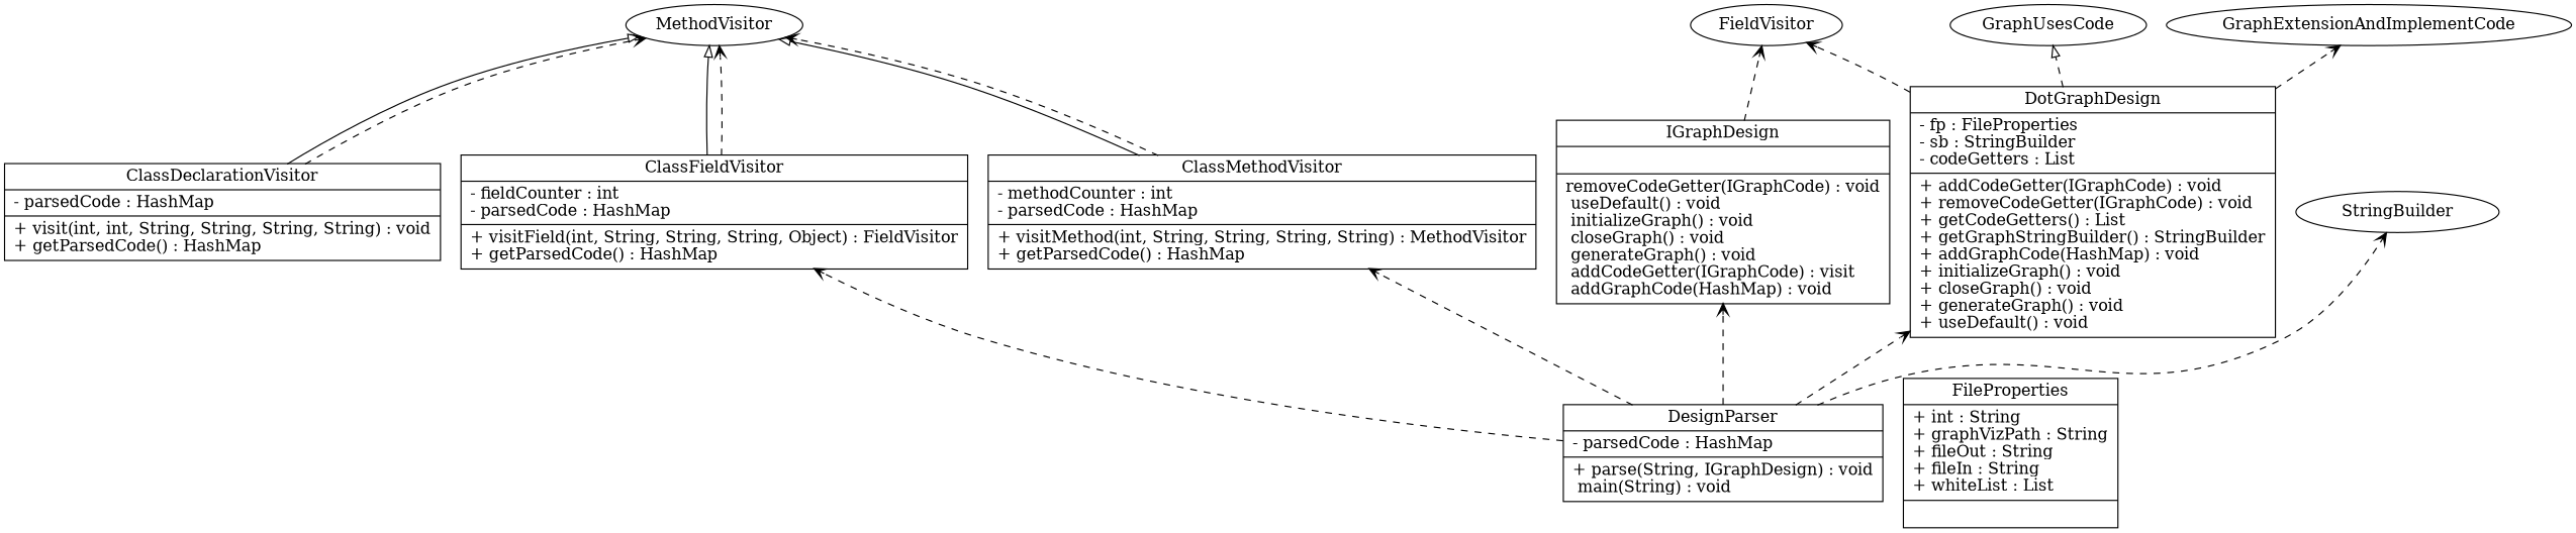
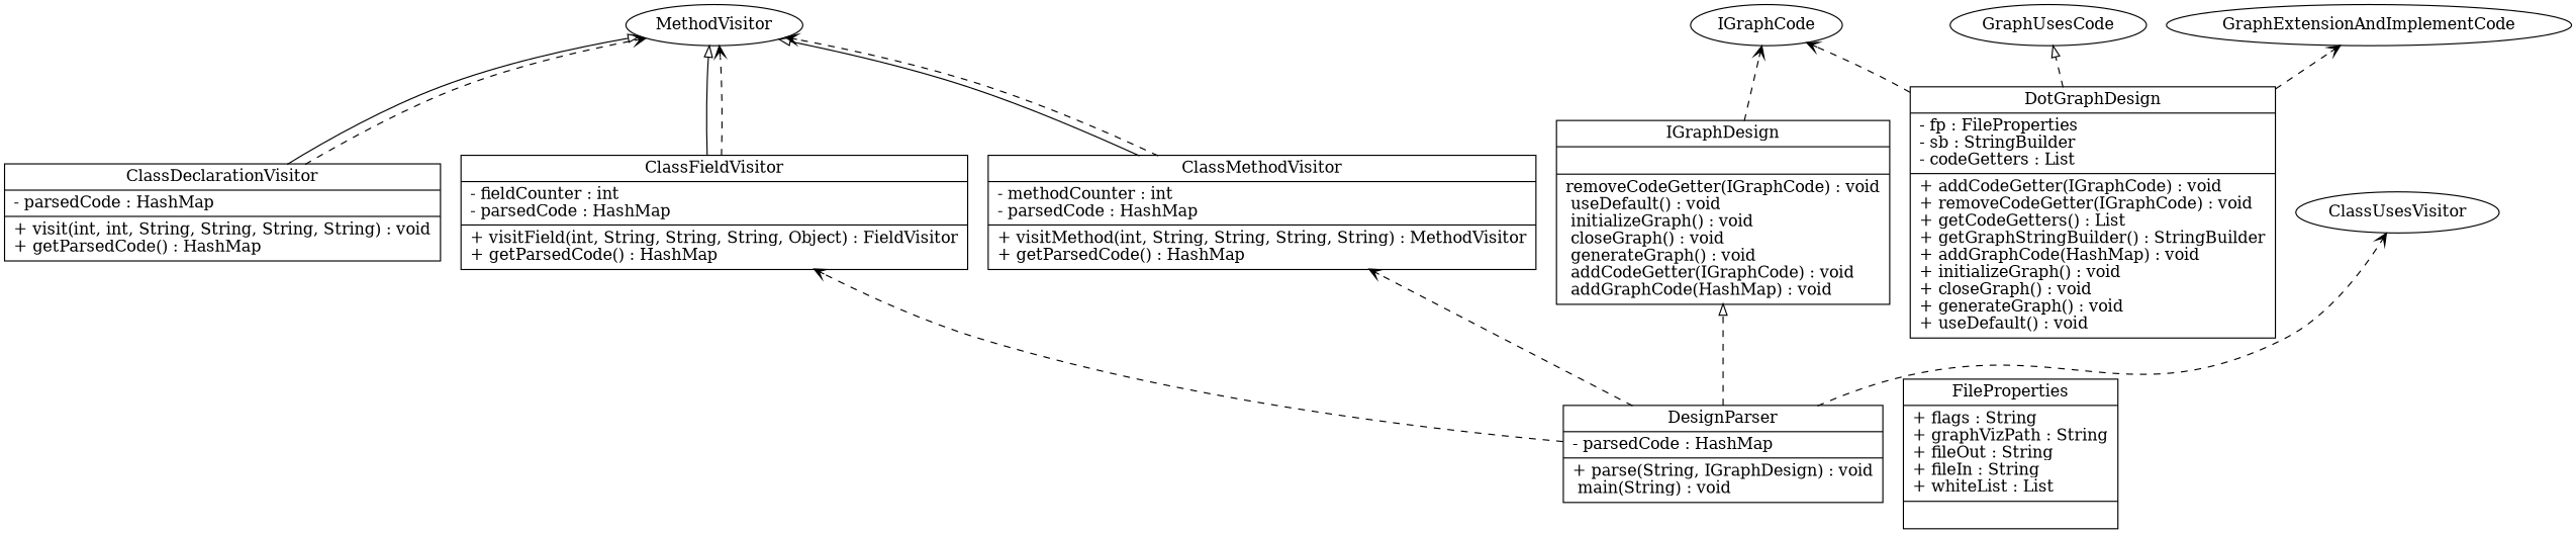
  digraph {
    rankdir=BT
    node [shape=record]
    edge [arrowhead=open style=dashed]
    n1 [label="{ClassDeclarationVisitor|- parsedCode : HashMap\l|+ visit(int, int, String, String, String, String) : void\l+ getParsedCode() : HashMap\l}"]
    n2 [label=MethodVisitor shape=""]
    n3 [label="{ClassFieldVisitor|- fieldCounter : int\l- parsedCode : HashMap\l|+ visitField(int, String, String, String, Object) : FieldVisitor\l+ getParsedCode() : HashMap\l}"]
    n4 [label="{ClassMethodVisitor|- methodCounter : int\l- parsedCode : HashMap\l|+ visitMethod(int, String, String, String, String) : MethodVisitor\l+ getParsedCode() : HashMap\l}"]
    n5 [label="{DesignParser|- parsedCode : HashMap\l|+ parse(String, IGraphDesign) : void\l main(String) : void\l}"]
-   n6 [label="{IGraphDesign|| removeCodeGetter(IGraphCode) : void\l useDefault() : void\l initializeGraph() : void\l closeGraph() : void\l generateGraph() : void\l addCodeGetter(IGraphCode) : visit\l addGraphCode(HashMap) : void\l}"]
+   n6 [label="{IGraphDesign|| removeCodeGetter(IGraphCode) : void\l useDefault() : void\l initializeGraph() : void\l closeGraph() : void\l generateGraph() : void\l addCodeGetter(IGraphCode) : void\l addGraphCode(HashMap) : void\l}"]
    n7 [label="{DotGraphDesign|- fp : FileProperties\l- sb : StringBuilder\l- codeGetters : List\l|+ addCodeGetter(IGraphCode) : void\l+ removeCodeGetter(IGraphCode) : void\l+ getCodeGetters() : List\l+ getGraphStringBuilder() : StringBuilder\l+ addGraphCode(HashMap) : void\l+ initializeGraph() : void\l+ closeGraph() : void\l+ generateGraph() : void\l+ useDefault() : void\l}"]
-   ClassUsesVisitor [label=StringBuilder shape=""]
-   IGraphCode [label=FieldVisitor shape=""]
+   ClassUsesVisitor [shape=""]
+   IGraphCode [shape=""]
    GraphUsesCode [shape=""]
    GraphExtensionAndImplementCode [shape=""]
-   n12 [label="{FileProperties|+ int : String\l+ graphVizPath : String\l+ fileOut : String\l+ fileIn : String\l+ whiteList : List\l|}"]
+   n12 [label="{FileProperties|+ flags : String\l+ graphVizPath : String\l+ fileOut : String\l+ fileIn : String\l+ whiteList : List\l|}"]
    n1 -> n2 [arrowhead=onormal style=solid]
    n1 -> n2
    n3 -> n2 [arrowhead=onormal style=solid]
    n3 -> n2
    n4 -> n2 [arrowhead=onormal style=solid]
    n4 -> n2
    n5 -> n3
    n5 -> n4
-   n5 -> n6
-   n5 -> n7
+   n5 -> n6 [arrowhead=onormal]
    n5 -> ClassUsesVisitor
    n6 -> IGraphCode
    n7 -> IGraphCode
    n7 -> GraphUsesCode [arrowhead=onormal]
    n7 -> GraphExtensionAndImplementCode
  }
